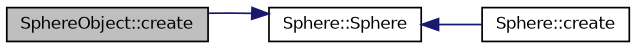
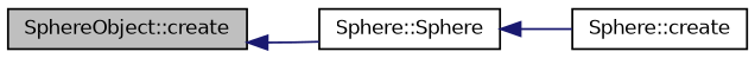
  digraph {
    rankdir=LR
    node [color=black fillcolor=white fontname=Helvetica fontsize=10 shape=record style=filled]
    edge [color=midnightblue dir=back fontname=Helvetica fontsize=10 labelfontname=Helvetica labelfontsize=10 style=solid]
    n1 [fillcolor=grey75 fontcolor=black height=0.2 label="SphereObject::create" width=0.4]
    n2 [height=0.2 label="Sphere::Sphere" width=0.4]
    n3 [height=0.2 label="Sphere::create" width=0.4]
-   n2 -> n1
+   n1 -> n2
    n2 -> n3
  }
